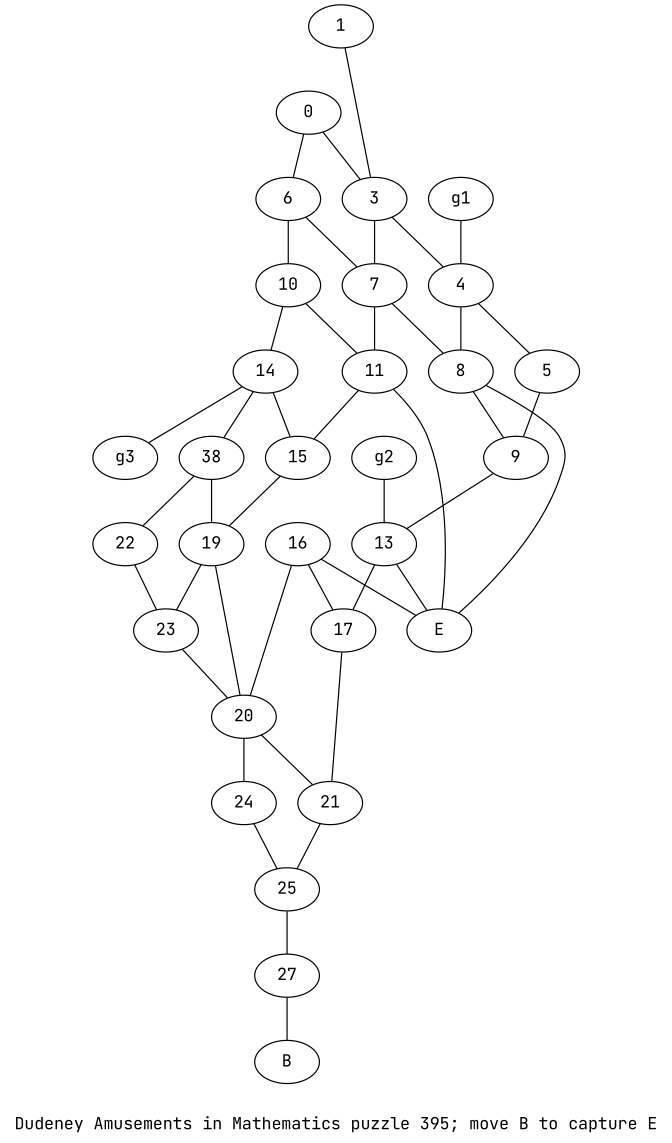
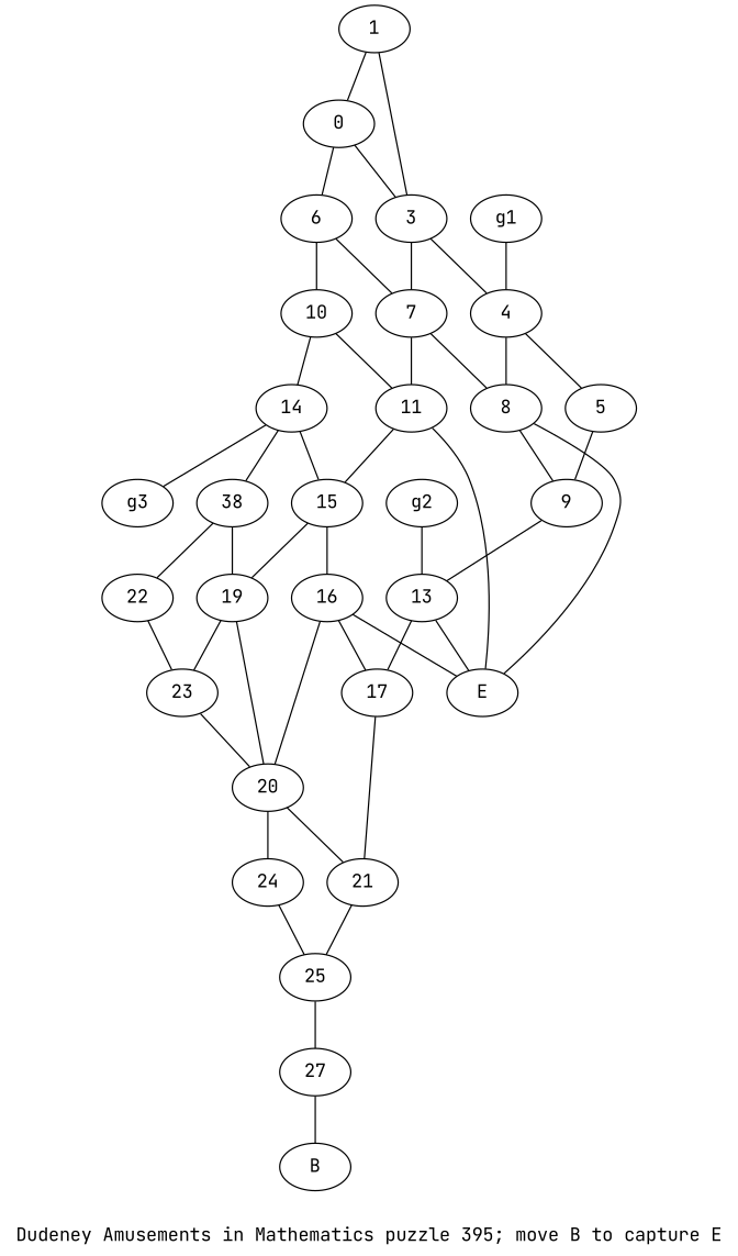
  graph {
    fontname="JetBrains Mono"
    label="Dudeney Amusements in Mathematics puzzle 395; move B to capture E"
    node [fontname="JetBrains Mono"]
    edge [fontname="JetBrains Mono"]
    g1
    4
    5
    8
    9
    E
    1
    3
    n9 [label=0]
    7
    6
    11
    10
    14
    15
    13
    17
    g3
    n19 [label=38]
    16
    19
    21
    g2
    22
    20
    23
    25
    24
    27
    B
    g1 -- 4
    4 -- 5
    4 -- 8
    5 -- 9
    8 -- 9
    8 -- E
    9 -- 13
    1 -- 3
+   1 -- n9
    3 -- 4
    3 -- 7
    n9 -- 3
    n9 -- 6
    7 -- 8
    7 -- 11
    6 -- 7
    6 -- 10
    11 -- E
    11 -- 15
    10 -- 11
    10 -- 14
    14 -- 15
    14 -- g3
    14 -- n19
+   15 -- 16
    15 -- 19
    13 -- E
    13 -- 17
    17 -- 21
    n19 -- 19
    n19 -- 22
    16 -- E
    16 -- 17
    16 -- 20
    19 -- 20
    19 -- 23
    21 -- 25
    g2 -- 13
    22 -- 23
    20 -- 21
    20 -- 24
    23 -- 20
    25 -- 27
    24 -- 25
    27 -- B
  }
